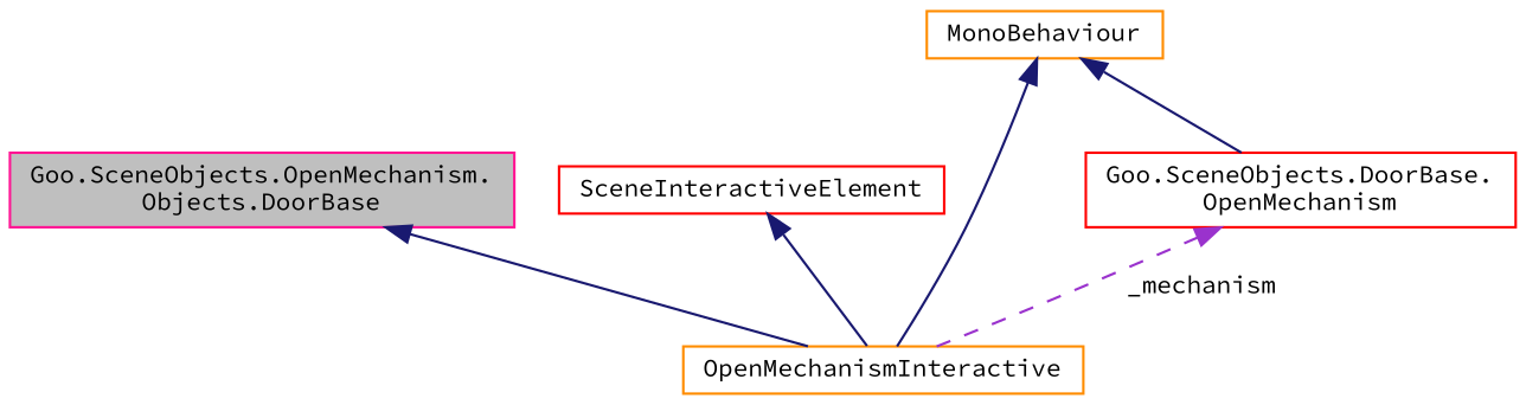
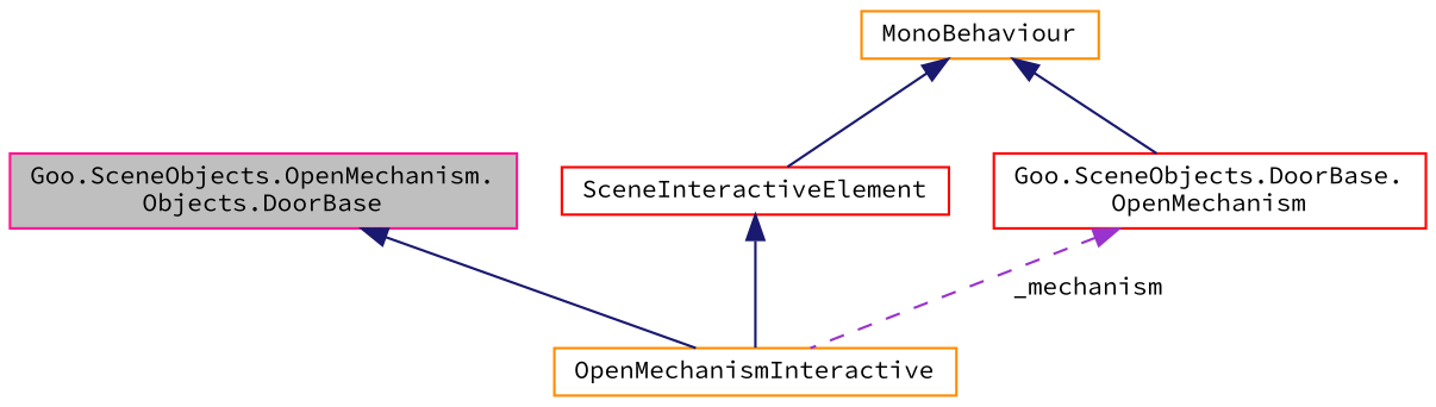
  digraph {
    fontname="Source Code Pro"
    node [color=darkorange fillcolor=white fontname="Source Code Pro" fontsize=10 shape=record style=filled]
    edge [color=midnightblue dir=back fontname="Source Code Pro" fontsize=10 labelfontname=Calibrii labelfontsize=10 style=solid]
    n1 [color=deeppink fillcolor=grey75 fontcolor=black height=0.2 label="Goo.SceneObjects.OpenMechanism.\lObjects.DoorBase" width=0.4]
    n2 [height=0.2 label=OpenMechanismInteractive width=0.4]
    n3 [color=red height=0.2 label=SceneInteractiveElement width=0.4]
    n4 [height=0.2 label=MonoBehaviour width=0.4]
    n5 [color=red height=0.2 label="Goo.SceneObjects.DoorBase.\lOpenMechanism" width=0.4]
    n1 -> n2
    n3 -> n2
-   n4 -> n2
+   n4 -> n3
    n4 -> n5
    n5 -> n2 [color=darkorchid3 label=" _mechanism" style=dashed]
  }
